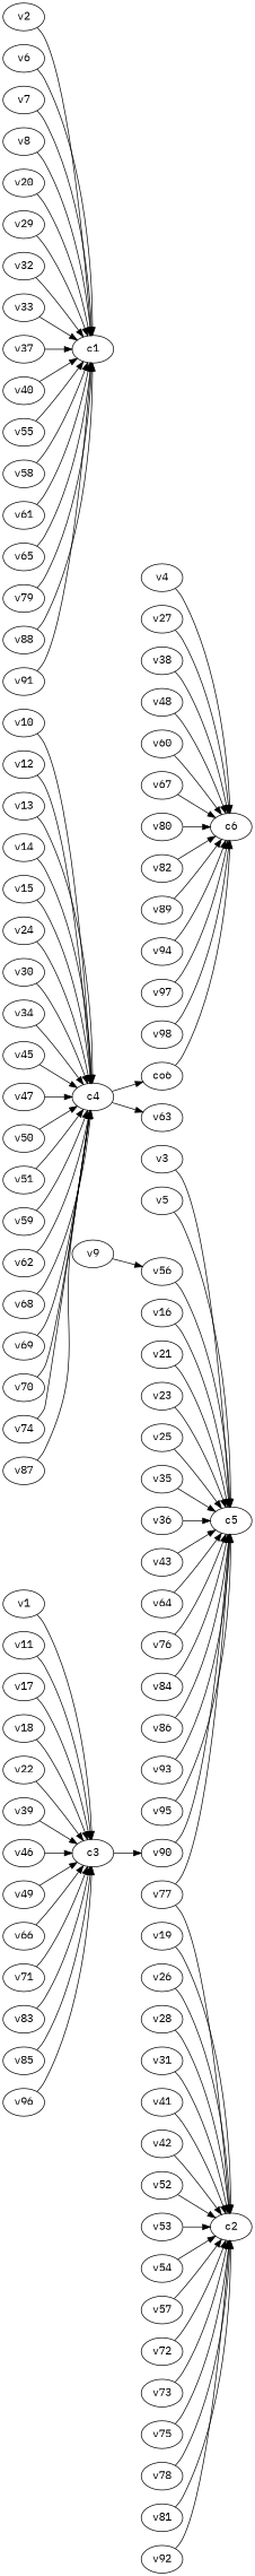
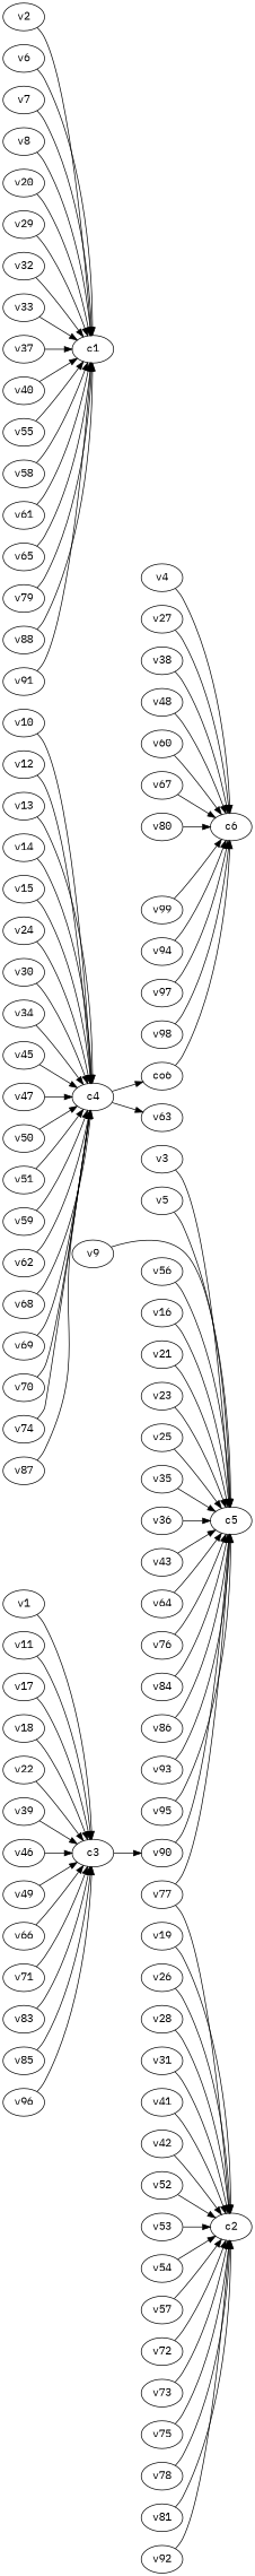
  strict digraph {
    fontname="IBM Plex Mono"
    rankdir=LR
    node [fontname="IBM Plex Mono"]
    edge [fontname="IBM Plex Mono" weight=1]
    c3
    v90
    c5
    n4 [label=co6]
    c4
    v63
    c6
    v1
    v2
    c1
    v3
    v4
    v5
    v6
    v7
    v8
    v9
    v10
    v11
    v12
    v13
    v14
    v15
    v16
    v17
    v18
    v19
    c2
    v20
    v21
    v22
    v23
    v24
    v25
    v26
    v27
    v28
    v29
    v30
    v31
    v32
    v33
    v34
    v35
    v36
    v37
    v38
    v39
    v40
    v41
    v42
    v43
    v45
    v46
    v47
    v48
    v49
    v50
    v51
    v52
    v53
    v54
    v55
    v56
    v57
    v58
    v59
    v60
    v61
    v62
    v64
    v65
    v66
    v67
    v68
    v69
    v70
    v71
    v72
    v73
    v74
    v75
    v76
    v77
    v78
    v79
    v80
    v81
-   v82
    v83
    v84
    v85
    v86
    v87
    v88
-   v89
+   v89 [label=v99]
    v91
    v92
    v93
    v94
    v95
    v96
    v97
    v98
    c3 -> v90
    v90 -> c5
    n4 -> c6
    c4 -> n4
    c4 -> v63
    v1 -> c3
    v2 -> c1
    v3 -> c5
    v4 -> c6
    v5 -> c5
    v6 -> c1
    v7 -> c1
    v8 -> c1
-   v9 -> v56
+   v9 -> c5
    v10 -> c4
    v11 -> c3
    v12 -> c4
    v13 -> c4
    v14 -> c4
    v15 -> c4
    v16 -> c5
    v17 -> c3
    v18 -> c3
    v19 -> c2
    v20 -> c1
    v21 -> c5
    v22 -> c3
    v23 -> c5
    v24 -> c4
    v25 -> c5
    v26 -> c2
    v27 -> c6
    v28 -> c2
    v29 -> c1
    v30 -> c4
    v31 -> c2
    v32 -> c1
    v33 -> c1
    v34 -> c4
    v35 -> c5
    v36 -> c5
    v37 -> c1
    v38 -> c6
    v39 -> c3
    v40 -> c1
    v41 -> c2
    v42 -> c2
    v43 -> c5
    v45 -> c4
    v46 -> c3
    v47 -> c4
    v48 -> c6
    v49 -> c3
    v50 -> c4
    v51 -> c4
    v52 -> c2
    v53 -> c2
    v54 -> c2
    v55 -> c1
    v56 -> c5
    v57 -> c2
    v58 -> c1
    v59 -> c4
    v60 -> c6
    v61 -> c1
    v62 -> c4
    v64 -> c5
    v65 -> c1
    v66 -> c3
    v67 -> c6
    v68 -> c4
    v69 -> c4
    v70 -> c4
    v71 -> c3
    v72 -> c2
    v73 -> c2
    v74 -> c4
    v75 -> c2
    v76 -> c5
    v77 -> c5
    v77 -> c2
    v78 -> c2
    v79 -> c1
    v80 -> c6
    v81 -> c2
-   v82 -> c6
    v83 -> c3
    v84 -> c5
    v85 -> c3
    v86 -> c5
    v87 -> c4
    v88 -> c1
    v89 -> c6
    v91 -> c1
    v92 -> c2
    v93 -> c5
    v94 -> c6
    v95 -> c5
    v96 -> c3
    v97 -> c6
    v98 -> c6
  }
